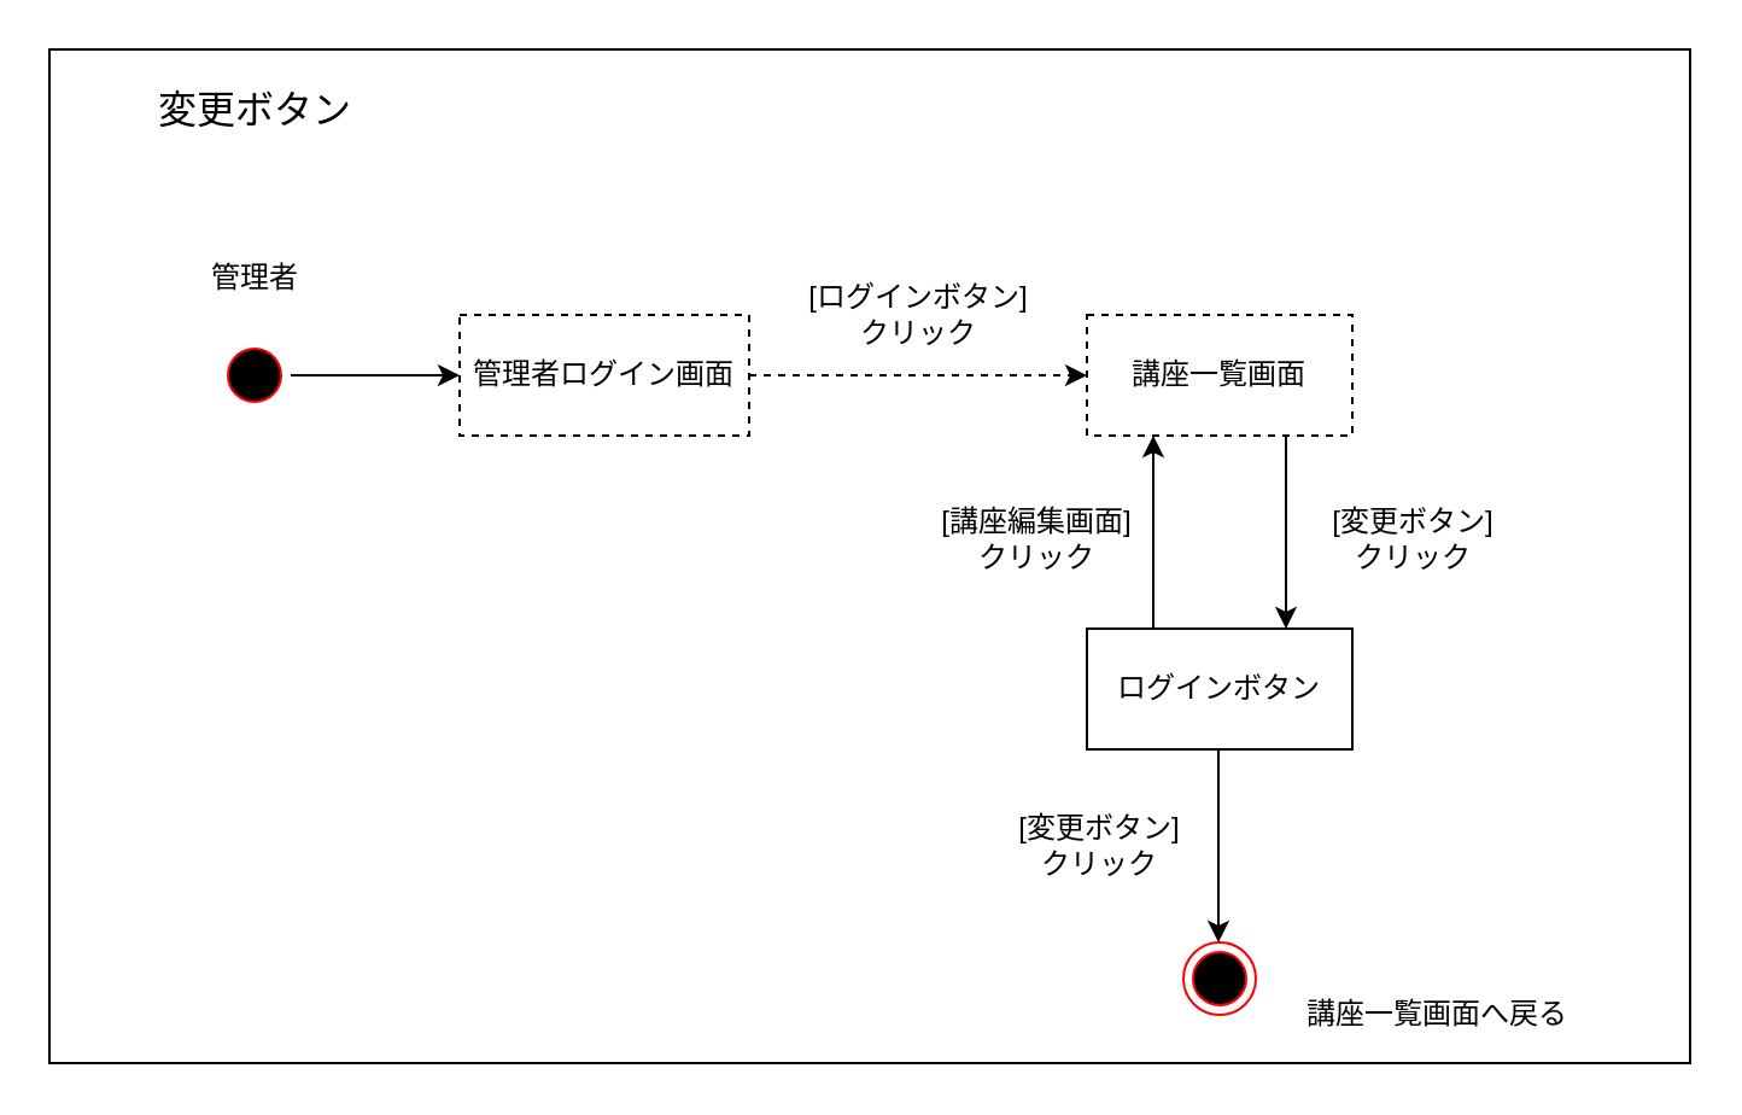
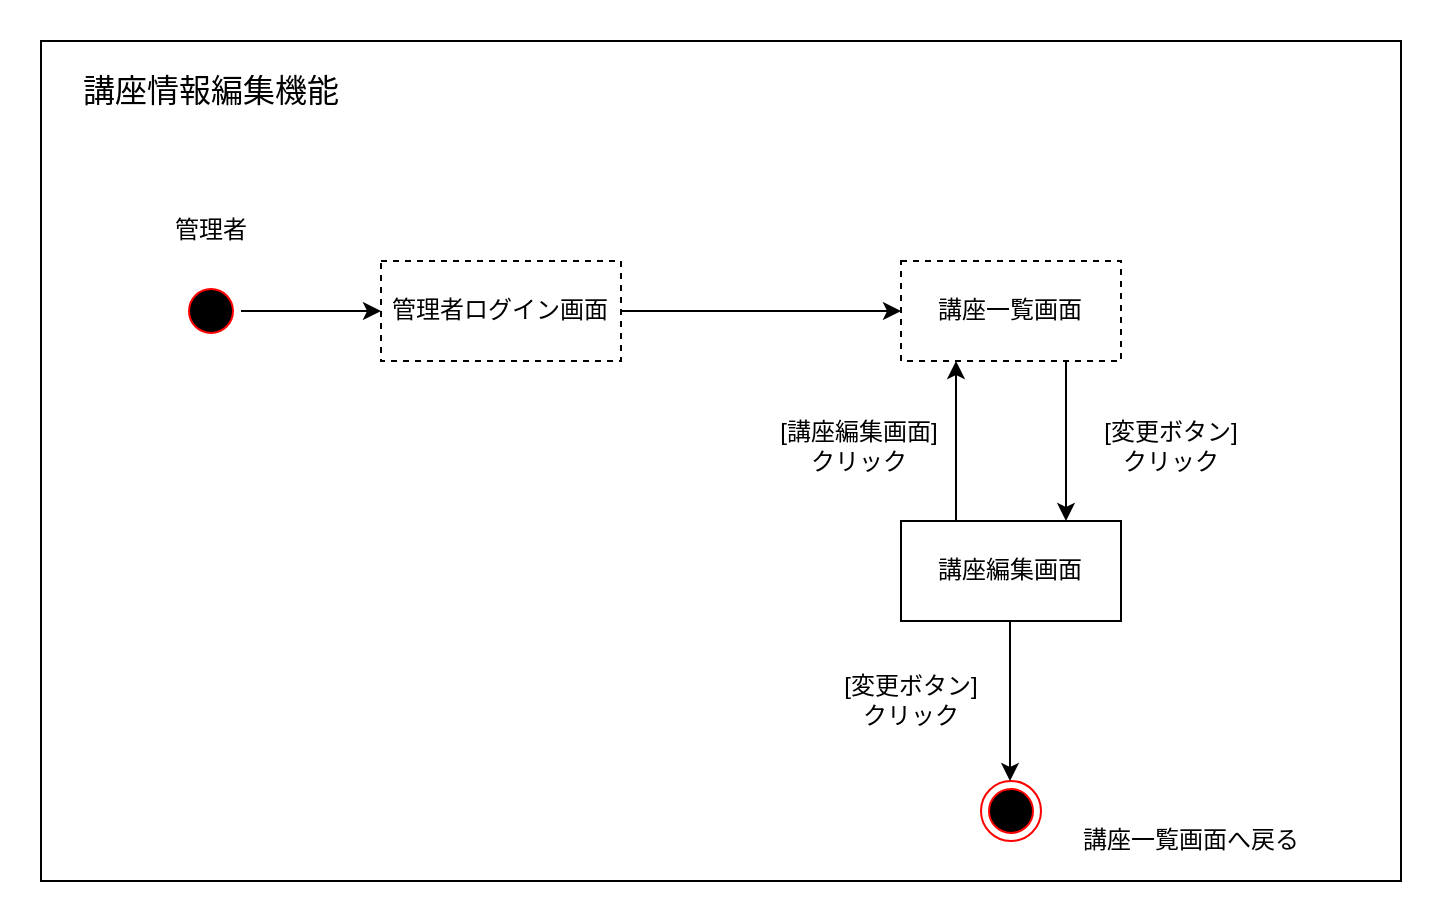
  <mxCell id="0" />
  <mxCell id="1" parent="0" />
  <mxCell id="2" value="" style="rounded=0;whiteSpace=wrap;html=1;" parent="1" vertex="1"><mxGeometry x="20" y="20" width="680" height="420" as="geometry" /></mxCell>
  <mxCell id="3" value="" style="ellipse;html=1;shape=startState;fillColor=#000000;strokeColor=#ff0000;" parent="1" vertex="1"><mxGeometry x="90" y="140" width="30" height="30" as="geometry" /></mxCell>
  <mxCell id="4" value="管理者ログイン画面" style="html=1;whiteSpace=wrap;dashed=1;" parent="1" vertex="1"><mxGeometry x="190" y="130" width="120" height="50" as="geometry" /></mxCell>
  <mxCell id="5" value="講座一覧画面" style="html=1;whiteSpace=wrap;dashed=1;" parent="1" vertex="1"><mxGeometry x="450" y="130" width="110" height="50" as="geometry" /></mxCell>
- <mxCell id="6" value="ログインボタン" style="html=1;whiteSpace=wrap;" parent="1" vertex="1"><mxGeometry x="450" y="260" width="110" height="50" as="geometry" /></mxCell>
+ <mxCell id="6" value="講座編集画面" style="html=1;whiteSpace=wrap;" parent="1" vertex="1"><mxGeometry x="450" y="260" width="110" height="50" as="geometry" /></mxCell>
  <mxCell id="7" value="" style="ellipse;html=1;shape=endState;fillColor=#000000;strokeColor=#ff0000;" parent="1" vertex="1"><mxGeometry x="490" y="390" width="30" height="30" as="geometry" /></mxCell>
- <mxCell id="8" value="" style="endArrow=classic;html=1;rounded=0;exitX=1;exitY=0.5;exitDx=0;exitDy=0;entryX=0;entryY=0.5;entryDx=0;entryDy=0;dashed=1;" parent="1" source="4" target="5" edge="1"><mxGeometry width="50" height="50" relative="1" as="geometry"><mxPoint x="360" y="330" as="sourcePoint" /><mxPoint x="410" y="280" as="targetPoint" /></mxGeometry></mxCell>
+ <mxCell id="8" value="" style="endArrow=classic;html=1;rounded=0;exitX=1;exitY=0.5;exitDx=0;exitDy=0;entryX=0;entryY=0.5;entryDx=0;entryDy=0;" parent="1" source="4" target="5" edge="1"><mxGeometry width="50" height="50" relative="1" as="geometry"><mxPoint x="360" y="330" as="sourcePoint" /><mxPoint x="410" y="280" as="targetPoint" /></mxGeometry></mxCell>
  <mxCell id="9" value="" style="endArrow=classic;html=1;rounded=0;exitX=0.75;exitY=1;exitDx=0;exitDy=0;entryX=0.75;entryY=0;entryDx=0;entryDy=0;" parent="1" source="5" target="6" edge="1"><mxGeometry width="50" height="50" relative="1" as="geometry"><mxPoint x="380" y="330" as="sourcePoint" /><mxPoint x="520" y="250" as="targetPoint" /><Array as="points" /></mxGeometry></mxCell>
  <mxCell id="10" value="" style="endArrow=classic;html=1;rounded=0;exitX=0.25;exitY=0;exitDx=0;exitDy=0;entryX=0.25;entryY=1;entryDx=0;entryDy=0;" parent="1" source="6" target="5" edge="1"><mxGeometry width="50" height="50" relative="1" as="geometry"><mxPoint x="380" y="330" as="sourcePoint" /><mxPoint x="430" y="280" as="targetPoint" /></mxGeometry></mxCell>
  <mxCell id="11" value="" style="endArrow=classic;html=1;rounded=0;exitX=0.75;exitY=1;exitDx=0;exitDy=0;entryX=0.75;entryY=0;entryDx=0;entryDy=0;" parent="1" edge="1"><mxGeometry width="50" height="50" relative="1" as="geometry"><mxPoint x="504.5" y="310" as="sourcePoint" /><mxPoint x="504.5" y="390" as="targetPoint" /></mxGeometry></mxCell>
  <mxCell id="12" value="" style="endArrow=classic;html=1;rounded=0;exitX=1;exitY=0.5;exitDx=0;exitDy=0;entryX=0;entryY=0.5;entryDx=0;entryDy=0;" parent="1" source="3" target="4" edge="1"><mxGeometry width="50" height="50" relative="1" as="geometry"><mxPoint x="360" y="330" as="sourcePoint" /><mxPoint x="410" y="280" as="targetPoint" /></mxGeometry></mxCell>
  <mxCell id="13" value="管理者" style="text;html=1;align=center;verticalAlign=middle;resizable=0;points=[];autosize=1;strokeColor=none;fillColor=none;" parent="1" vertex="1"><mxGeometry x="75" y="100" width="60" height="30" as="geometry" /></mxCell>
- <mxCell id="14" value="[ログインボタン]&lt;br&gt;クリック" style="text;html=1;align=center;verticalAlign=middle;resizable=0;points=[];autosize=1;strokeColor=none;fillColor=none;" parent="1" vertex="1"><mxGeometry x="325" y="110" width="110" height="40" as="geometry" /></mxCell>
  <mxCell id="15" value="[講座編集画面]&lt;br&gt;クリック" style="text;html=1;align=center;verticalAlign=middle;resizable=0;points=[];autosize=1;strokeColor=none;fillColor=none;" parent="1" vertex="1"><mxGeometry x="384" y="203" width="90" height="40" as="geometry" /></mxCell>
  <mxCell id="16" value="[変更ボタン]&lt;br&gt;クリック" style="text;html=1;align=center;verticalAlign=middle;resizable=0;points=[];autosize=1;strokeColor=none;fillColor=none;" parent="1" vertex="1"><mxGeometry x="540" y="203" width="90" height="40" as="geometry" /></mxCell>
  <mxCell id="17" value="[変更ボタン]&lt;br&gt;クリック" style="text;html=1;align=center;verticalAlign=middle;resizable=0;points=[];autosize=1;strokeColor=none;fillColor=none;" parent="1" vertex="1"><mxGeometry x="410" y="330" width="90" height="40" as="geometry" /></mxCell>
  <mxCell id="18" value="講座一覧画面へ戻る" style="text;html=1;align=center;verticalAlign=middle;resizable=0;points=[];autosize=1;strokeColor=none;fillColor=none;" parent="1" vertex="1"><mxGeometry x="530" y="405" width="130" height="30" as="geometry" /></mxCell>
- <mxCell id="19" value="&lt;font style=&quot;font-size: 16px;&quot;&gt;変更ボタン&lt;/font&gt;" style="text;html=1;align=center;verticalAlign=middle;resizable=0;points=[];autosize=1;strokeColor=none;fillColor=none;" parent="1" vertex="1"><mxGeometry x="30" y="30" width="150" height="30" as="geometry" /></mxCell>
+ <mxCell id="19" value="&lt;font style=&quot;font-size: 16px;&quot;&gt;講座情報編集機能&lt;/font&gt;" style="text;html=1;align=center;verticalAlign=middle;resizable=0;points=[];autosize=1;strokeColor=none;fillColor=none;" parent="1" vertex="1"><mxGeometry x="30" y="30" width="150" height="30" as="geometry" /></mxCell>
